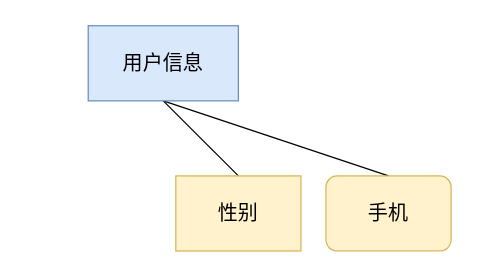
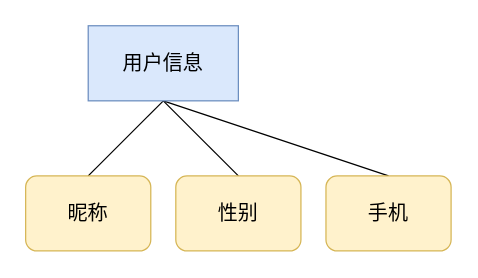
  <mxCell id="0" />
  <mxCell id="1" parent="0" />
+ <mxCell id="2" style="rounded=0;orthogonalLoop=1;jettySize=auto;html=1;exitX=0.5;exitY=1;exitDx=0;exitDy=0;entryX=0.5;entryY=0;entryDx=0;entryDy=0;endArrow=none;startFill=0;" edge="1" parent="1" source="5" target="6"><mxGeometry relative="1" as="geometry" /></mxCell>
  <mxCell id="3" style="rounded=0;orthogonalLoop=1;jettySize=auto;html=1;exitX=0.5;exitY=1;exitDx=0;exitDy=0;entryX=0.5;entryY=0;entryDx=0;entryDy=0;endArrow=none;startFill=0;" edge="1" parent="1" source="5" target="7"><mxGeometry relative="1" as="geometry" /></mxCell>
  <mxCell id="4" style="rounded=0;orthogonalLoop=1;jettySize=auto;html=1;exitX=0.5;exitY=1;exitDx=0;exitDy=0;entryX=0.5;entryY=0;entryDx=0;entryDy=0;endArrow=none;startFill=0;" edge="1" parent="1" source="5" target="8"><mxGeometry relative="1" as="geometry" /></mxCell>
  <mxCell id="5" value="用户信息" style="rounded=0;whiteSpace=wrap;html=1;fontFamily=Times New Roman;fontSize=16;fillColor=#dae8fc;strokeColor=#6c8ebf;" vertex="1" parent="1"><mxGeometry x="70" y="20" width="120" height="60" as="geometry" /></mxCell>
- <mxCell id="7" value="性别" style="whiteSpace=wrap;html=1;fontFamily=Times New Roman;fontSize=16;fillColor=#fff2cc;strokeColor=#d6b656;rounded=0;" vertex="1" parent="1"><mxGeometry x="140" y="140" width="100" height="60" as="geometry" /></mxCell>
+ <mxCell id="6" value="昵称" style="rounded=1;whiteSpace=wrap;html=1;fontFamily=Times New Roman;fontSize=16;fillColor=#fff2cc;strokeColor=#d6b656;" vertex="1" parent="1"><mxGeometry x="20" y="140" width="100" height="60" as="geometry" /></mxCell>
+ <mxCell id="7" value="性别" style="rounded=1;whiteSpace=wrap;html=1;fontFamily=Times New Roman;fontSize=16;fillColor=#fff2cc;strokeColor=#d6b656;" vertex="1" parent="1"><mxGeometry x="140" y="140" width="100" height="60" as="geometry" /></mxCell>
  <mxCell id="8" value="手机" style="rounded=1;whiteSpace=wrap;html=1;fontFamily=Times New Roman;fontSize=16;fillColor=#fff2cc;strokeColor=#d6b656;" vertex="1" parent="1"><mxGeometry x="260" y="140" width="100" height="60" as="geometry" /></mxCell>
